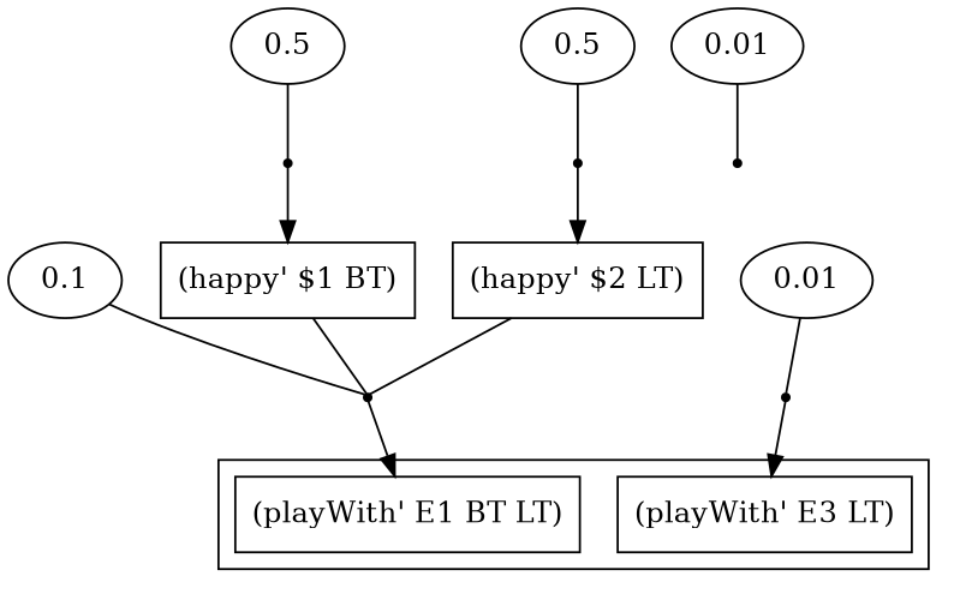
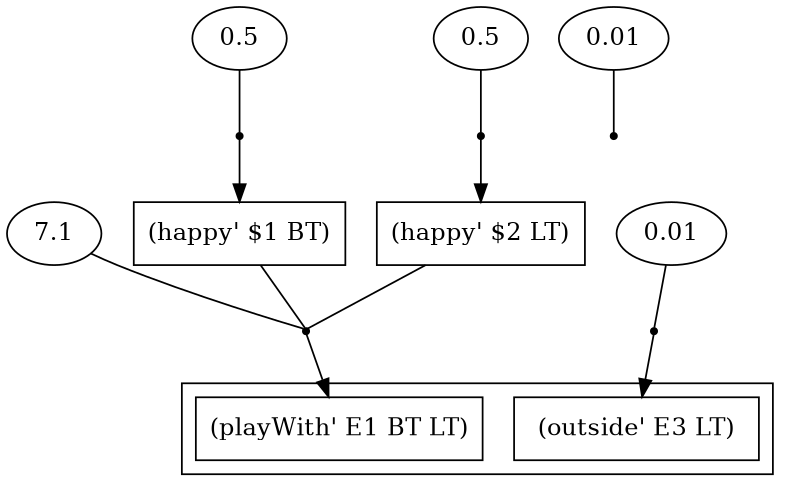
  digraph {
    rankdir=TB
    edge [arrowhead=none]
    n1 [label="(playWith' E1 BT LT)" shape=box]
-   n2 [label="(playWith' E3 LT)" shape=box]
-   n3 [label=0.1]
+   n2 [label="(outside' E3 LT)" shape=box]
+   n3 [label=7.1]
    r0 [shape=point]
    n5 [label=0.5]
    r1 [shape=point]
    n7 [label="(happy' $1 BT)" shape=box]
    n8 [label=0.5]
    r2 [shape=point]
    n10 [label="(happy' $2 LT)" shape=box]
    n11 [label=0.01]
    r3 [shape=point]
    n13 [label=0.01]
    r4 [shape=point]
    subgraph cluster_1 {
      n1
      n2
    }
    n3 -> r0
    r0 -> n1 [arrowhead=""]
    n5 -> r1
    r1 -> n7 [arrowhead=""]
    n7 -> r0
    n8 -> r2
    r2 -> n10 [arrowhead=""]
    n10 -> r0
    n11 -> r3
    n13 -> r4
    r4 -> n2 [arrowhead=""]
  }
